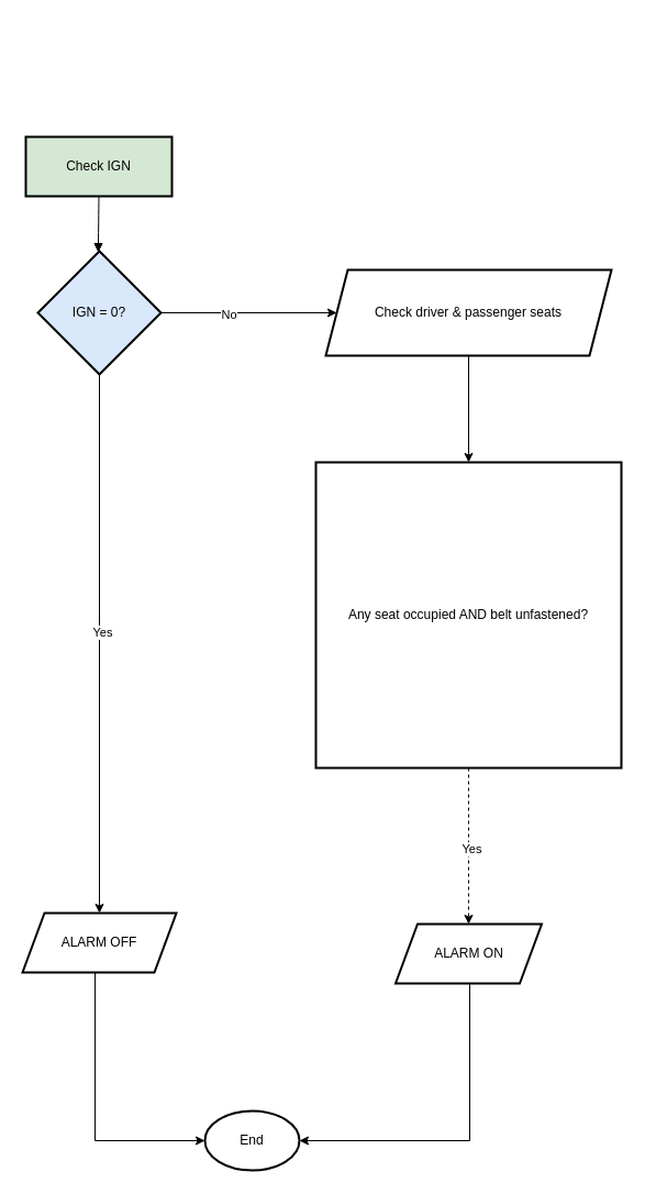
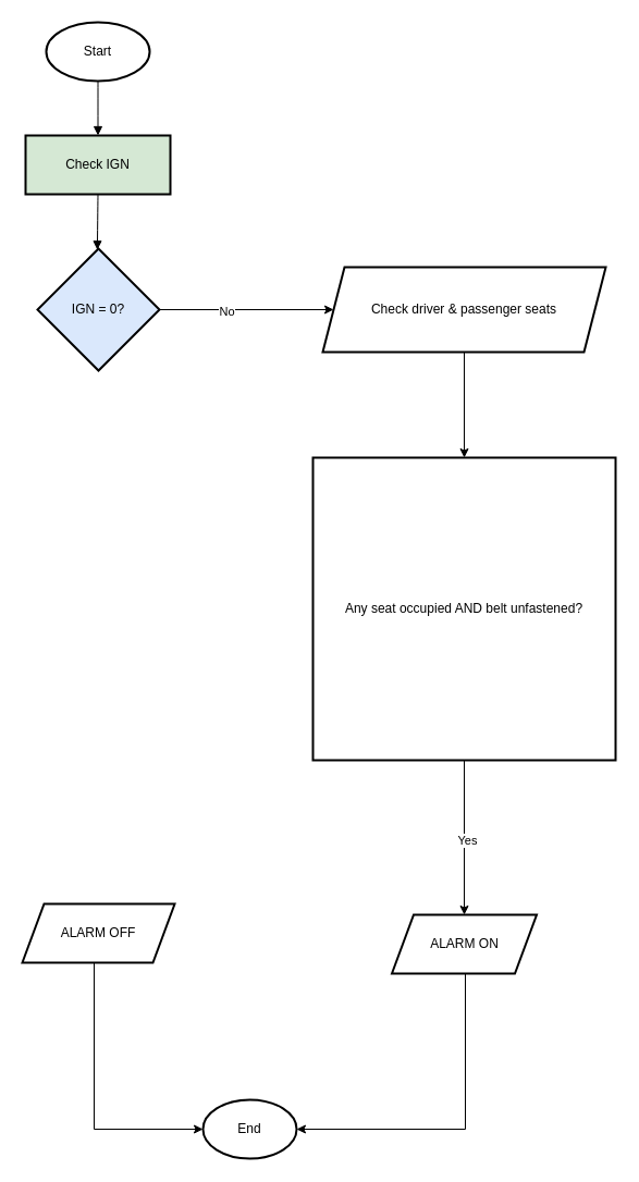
  <mxCell id="0" />
  <mxCell id="1" parent="0" />
+ <mxCell id="2" value="Start" style="whiteSpace=wrap;strokeWidth=2;shape=ellipse;perimeter=ellipsePerimeter;html=1;" vertex="1" parent="1"><mxGeometry x="42" y="20" width="95" height="54" as="geometry" /></mxCell>
  <mxCell id="3" value="Check IGN" style="whiteSpace=wrap;strokeWidth=2;fillColor=#d5e8d4;" vertex="1" parent="1"><mxGeometry x="23" y="124" width="133" height="54" as="geometry" /></mxCell>
  <mxCell id="4" value="" style="edgeStyle=orthogonalEdgeStyle;rounded=0;orthogonalLoop=1;jettySize=auto;html=1;" edge="1" parent="1" source="8" target="12"><mxGeometry relative="1" as="geometry" /></mxCell>
  <mxCell id="5" value="No" style="edgeLabel;html=1;align=center;verticalAlign=middle;resizable=0;points=[];" vertex="1" connectable="0" parent="4"><mxGeometry x="-0.239" y="-1" relative="1" as="geometry"><mxPoint as="offset" /></mxGeometry></mxCell>
- <mxCell id="6" style="edgeStyle=orthogonalEdgeStyle;rounded=0;orthogonalLoop=1;jettySize=auto;html=1;" edge="1" parent="1" source="8" target="10"><mxGeometry relative="1" as="geometry" /></mxCell>
- <mxCell id="7" value="Yes" style="edgeLabel;html=1;align=center;verticalAlign=middle;resizable=0;points=[];" vertex="1" connectable="0" parent="6"><mxGeometry x="-0.043" y="2" relative="1" as="geometry"><mxPoint as="offset" /></mxGeometry></mxCell>
  <mxCell id="8" value="IGN = 0?" style="rhombus;strokeWidth=2;whiteSpace=wrap;fillColor=#dae8fc;" vertex="1" parent="1"><mxGeometry x="34" y="228" width="112" height="112" as="geometry" /></mxCell>
  <mxCell id="9" style="edgeStyle=orthogonalEdgeStyle;rounded=0;orthogonalLoop=1;jettySize=auto;html=1;entryX=0;entryY=0.5;entryDx=0;entryDy=0;" edge="1" parent="1" source="10" target="18"><mxGeometry relative="1" as="geometry"><Array as="points"><mxPoint x="86" y="1037" /></Array></mxGeometry></mxCell>
  <mxCell id="10" value="ALARM OFF" style="whiteSpace=wrap;strokeWidth=2;shape=parallelogram;perimeter=parallelogramPerimeter;html=1;fixedSize=1;" vertex="1" parent="1"><mxGeometry x="20" y="830" width="140" height="54" as="geometry" /></mxCell>
  <mxCell id="11" value="" style="edgeStyle=orthogonalEdgeStyle;rounded=0;orthogonalLoop=1;jettySize=auto;html=1;" edge="1" parent="1" source="12" target="15"><mxGeometry relative="1" as="geometry" /></mxCell>
  <mxCell id="12" value="Check driver &amp; passenger seats" style="whiteSpace=wrap;strokeWidth=2;shape=parallelogram;perimeter=parallelogramPerimeter;html=1;fixedSize=1;" vertex="1" parent="1"><mxGeometry x="296" y="245" width="260" height="78" as="geometry" /></mxCell>
- <mxCell id="13" style="edgeStyle=orthogonalEdgeStyle;rounded=0;orthogonalLoop=1;jettySize=auto;html=1;dashed=1;" edge="1" parent="1" source="15" target="17"><mxGeometry relative="1" as="geometry" /></mxCell>
+ <mxCell id="13" style="edgeStyle=orthogonalEdgeStyle;rounded=0;orthogonalLoop=1;jettySize=auto;html=1;" edge="1" parent="1" source="15" target="17"><mxGeometry relative="1" as="geometry" /></mxCell>
  <mxCell id="14" value="Yes" style="edgeLabel;html=1;align=center;verticalAlign=middle;resizable=0;points=[];" vertex="1" connectable="0" parent="13"><mxGeometry x="0.033" y="2" relative="1" as="geometry"><mxPoint as="offset" /></mxGeometry></mxCell>
  <mxCell id="15" value="Any seat occupied AND belt unfastened?" style="strokeWidth=2;whiteSpace=wrap;rounded=0;" vertex="1" parent="1"><mxGeometry x="287" y="420" width="278" height="278" as="geometry" /></mxCell>
  <mxCell id="16" style="edgeStyle=orthogonalEdgeStyle;rounded=0;orthogonalLoop=1;jettySize=auto;html=1;entryX=1;entryY=0.5;entryDx=0;entryDy=0;" edge="1" parent="1" target="18"><mxGeometry relative="1" as="geometry"><mxPoint x="427" y="894" as="sourcePoint" /><mxPoint x="336" y="1037" as="targetPoint" /><Array as="points"><mxPoint x="427" y="1037" /></Array></mxGeometry></mxCell>
  <mxCell id="17" value="ALARM ON" style="whiteSpace=wrap;strokeWidth=2;shape=parallelogram;perimeter=parallelogramPerimeter;html=1;fixedSize=1;" vertex="1" parent="1"><mxGeometry x="359.5" y="840" width="133" height="54" as="geometry" /></mxCell>
  <mxCell id="18" value="End" style="whiteSpace=wrap;strokeWidth=2;shape=ellipse;perimeter=ellipsePerimeter;html=1;" vertex="1" parent="1"><mxGeometry x="186" y="1010" width="86" height="54" as="geometry" /></mxCell>
+ <mxCell id="19" value="" style="curved=1;startArrow=none;endArrow=block;exitX=0.5;exitY=1;entryX=0.5;entryY=0;rounded=0;" edge="1" parent="1" source="2" target="3"><mxGeometry relative="1" as="geometry"><Array as="points" /></mxGeometry></mxCell>
  <mxCell id="20" value="" style="curved=1;startArrow=none;endArrow=block;exitX=0.5;exitY=1;entryX=0.49;entryY=0;rounded=0;" edge="1" parent="1" source="3" target="8"><mxGeometry relative="1" as="geometry"><Array as="points" /></mxGeometry></mxCell>
